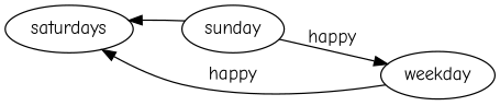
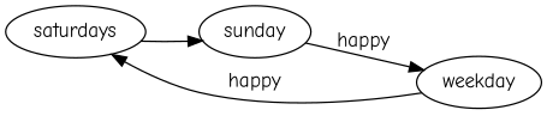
  digraph {
    fontname="Comic Neue"
    rankdir=LR
    node [fontname="Comic Neue"]
    edge [fontname="Comic Neue"]
    saturdays
    sunday
    weekday
-   sunday -> saturdays
+   saturdays -> sunday
    sunday -> weekday [label=happy]
    weekday -> saturdays [label=happy]
  }
